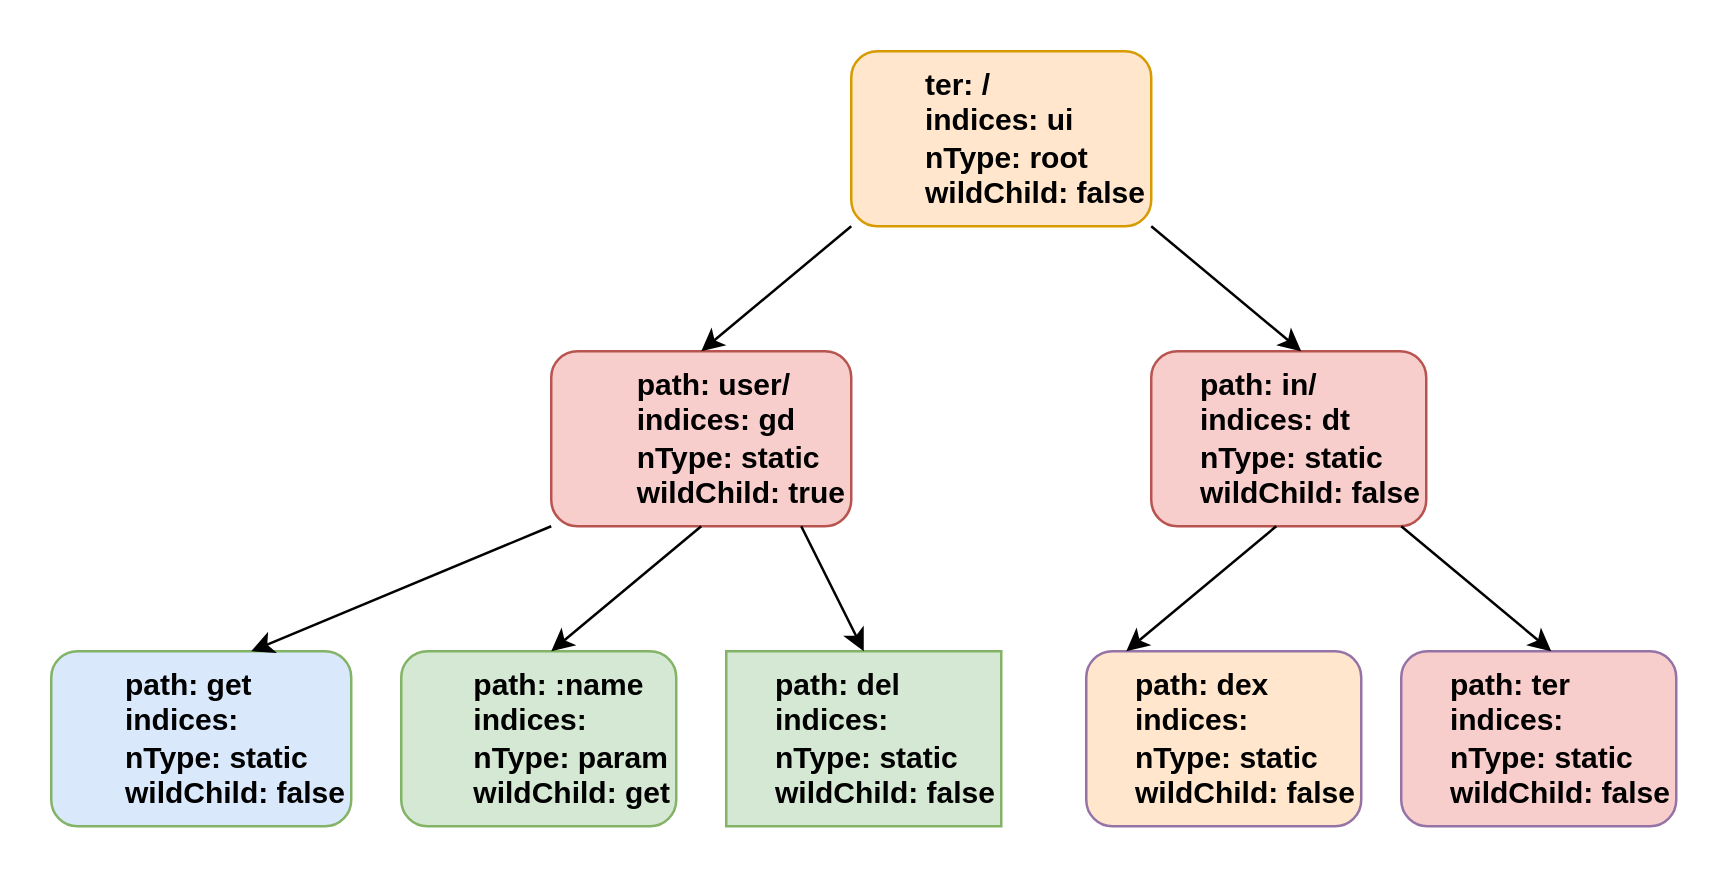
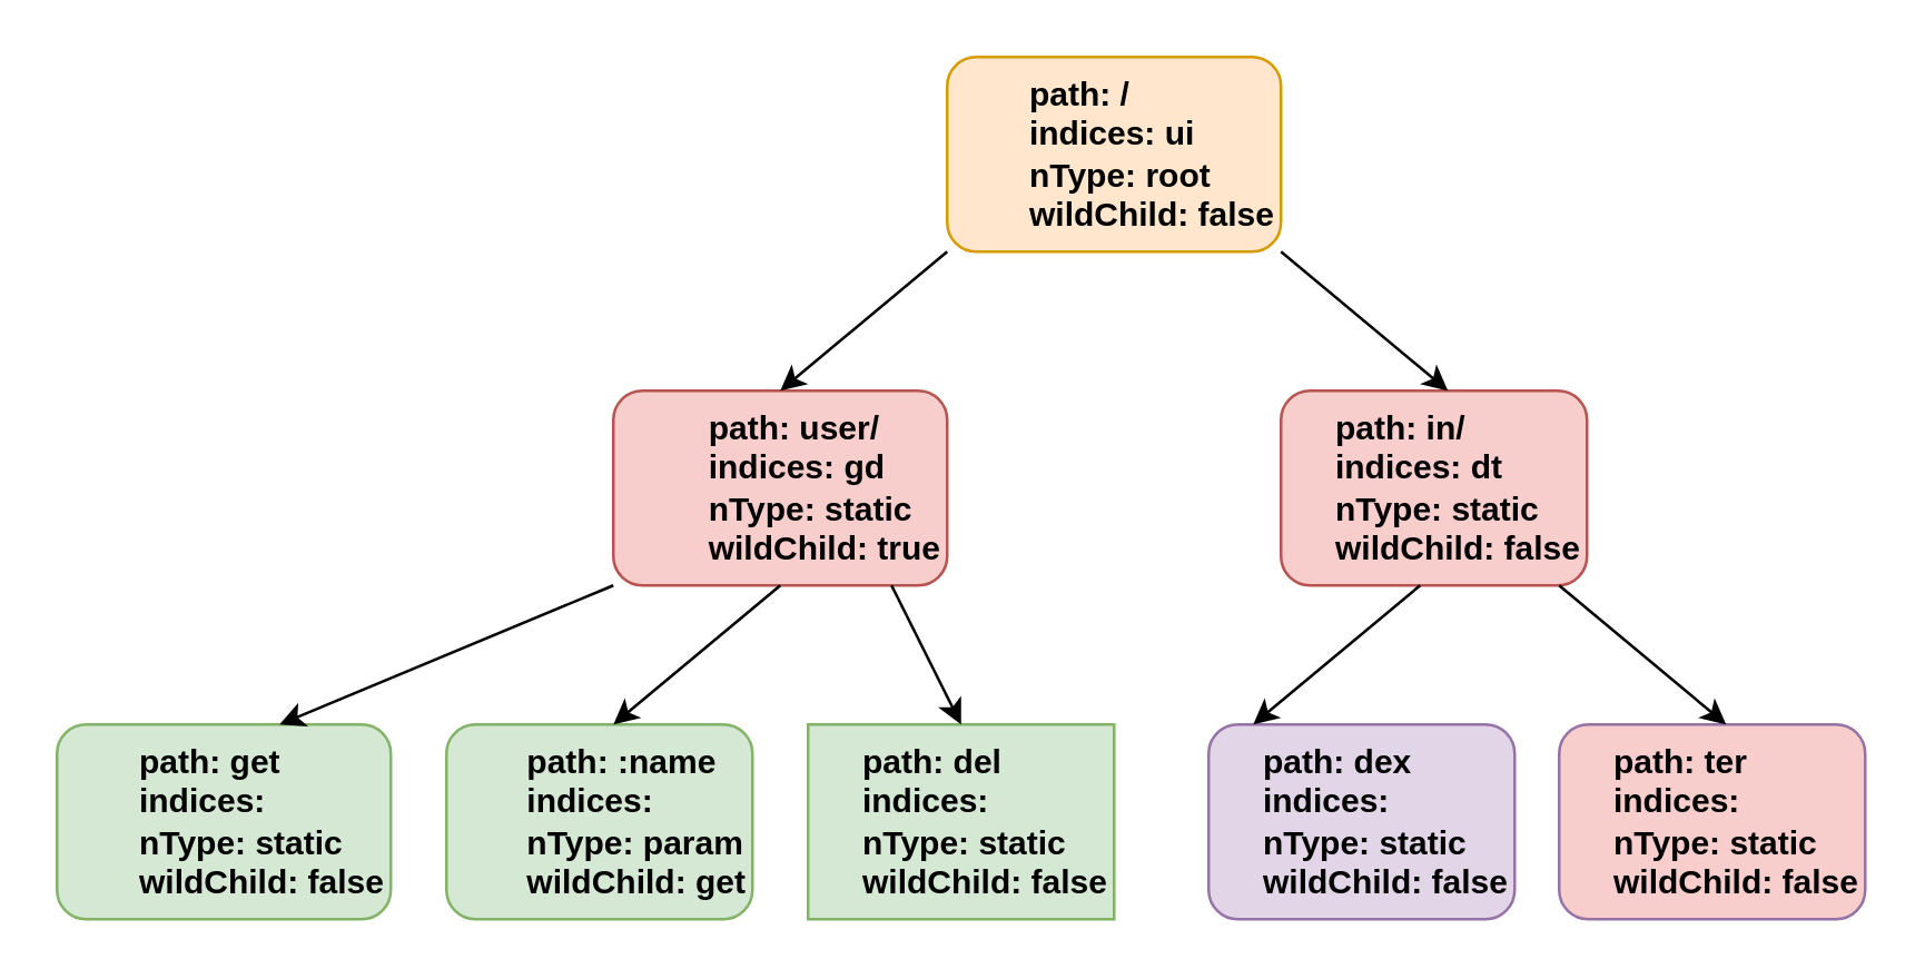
  <mxCell id="0" />
  <mxCell id="1" parent="0" />
- <mxCell id="2" value="&lt;div style=&quot;text-align: justify&quot;&gt;&lt;b&gt;ter: /&lt;/b&gt;&lt;/div&gt;&lt;div style=&quot;text-align: justify&quot;&gt;&lt;b&gt;indices: ui&lt;/b&gt;&lt;/div&gt;&lt;div style=&quot;text-align: justify&quot;&gt;&lt;b&gt;nType: root&lt;/b&gt;&lt;/div&gt;&lt;div&gt;&lt;div style=&quot;text-align: justify&quot;&gt;&lt;b&gt;wildChild: false&lt;/b&gt;&lt;/div&gt;&lt;/div&gt;" style="rounded=1;whiteSpace=wrap;html=1;align=right;fillColor=#ffe6cc;strokeColor=#d79b00;" vertex="1" parent="1"><mxGeometry x="340" y="20" width="120" height="70" as="geometry" /></mxCell>
+ <mxCell id="2" value="&lt;div style=&quot;text-align: justify&quot;&gt;&lt;b&gt;path: /&lt;/b&gt;&lt;/div&gt;&lt;div style=&quot;text-align: justify&quot;&gt;&lt;b&gt;indices: ui&lt;/b&gt;&lt;/div&gt;&lt;div style=&quot;text-align: justify&quot;&gt;&lt;b&gt;nType: root&lt;/b&gt;&lt;/div&gt;&lt;div&gt;&lt;div style=&quot;text-align: justify&quot;&gt;&lt;b&gt;wildChild: false&lt;/b&gt;&lt;/div&gt;&lt;/div&gt;" style="rounded=1;whiteSpace=wrap;html=1;align=right;fillColor=#ffe6cc;strokeColor=#d79b00;" vertex="1" parent="1"><mxGeometry x="340" y="20" width="120" height="70" as="geometry" /></mxCell>
  <mxCell id="3" value="&lt;div style=&quot;text-align: justify&quot;&gt;&lt;b&gt;path: user/&lt;/b&gt;&lt;/div&gt;&lt;div style=&quot;text-align: justify&quot;&gt;&lt;b&gt;indices: gd&lt;/b&gt;&lt;/div&gt;&lt;div style=&quot;text-align: justify&quot;&gt;&lt;b&gt;nType: static&lt;/b&gt;&lt;/div&gt;&lt;div&gt;&lt;div style=&quot;text-align: justify&quot;&gt;&lt;b&gt;wildChild: true&lt;/b&gt;&lt;/div&gt;&lt;/div&gt;" style="rounded=1;whiteSpace=wrap;html=1;align=right;fillColor=#f8cecc;strokeColor=#b85450;" vertex="1" parent="1"><mxGeometry x="220" y="140" width="120" height="70" as="geometry" /></mxCell>
  <mxCell id="4" value="&lt;div style=&quot;text-align: justify&quot;&gt;&lt;b&gt;path: in/&lt;/b&gt;&lt;/div&gt;&lt;div style=&quot;text-align: justify&quot;&gt;&lt;b&gt;indices: dt&lt;/b&gt;&lt;/div&gt;&lt;div style=&quot;text-align: justify&quot;&gt;&lt;b&gt;nType: static&lt;/b&gt;&lt;/div&gt;&lt;div&gt;&lt;div style=&quot;text-align: justify&quot;&gt;&lt;b&gt;wildChild: false&lt;/b&gt;&lt;/div&gt;&lt;/div&gt;" style="rounded=1;whiteSpace=wrap;html=1;align=right;fillColor=#f8cecc;strokeColor=#b85450;" vertex="1" parent="1"><mxGeometry x="460" y="140" width="110" height="70" as="geometry" /></mxCell>
- <mxCell id="5" value="&lt;div style=&quot;text-align: justify&quot;&gt;&lt;b&gt;path: get&lt;/b&gt;&lt;/div&gt;&lt;div style=&quot;text-align: justify&quot;&gt;&lt;b&gt;indices:&amp;nbsp;&lt;/b&gt;&lt;/div&gt;&lt;div style=&quot;text-align: justify&quot;&gt;&lt;b&gt;nType: static&lt;/b&gt;&lt;/div&gt;&lt;div&gt;&lt;div style=&quot;text-align: justify&quot;&gt;&lt;b&gt;wildChild: false&lt;/b&gt;&lt;/div&gt;&lt;/div&gt;" style="rounded=1;whiteSpace=wrap;html=1;align=right;fillColor=#dae8fc;strokeColor=#82b366;" vertex="1" parent="1"><mxGeometry y="260" width="120" height="70" as="geometry" x="20" /></mxCell>
+ <mxCell id="5" value="&lt;div style=&quot;text-align: justify&quot;&gt;&lt;b&gt;path: get&lt;/b&gt;&lt;/div&gt;&lt;div style=&quot;text-align: justify&quot;&gt;&lt;b&gt;indices:&amp;nbsp;&lt;/b&gt;&lt;/div&gt;&lt;div style=&quot;text-align: justify&quot;&gt;&lt;b&gt;nType: static&lt;/b&gt;&lt;/div&gt;&lt;div&gt;&lt;div style=&quot;text-align: justify&quot;&gt;&lt;b&gt;wildChild: false&lt;/b&gt;&lt;/div&gt;&lt;/div&gt;" style="rounded=1;whiteSpace=wrap;html=1;align=right;fillColor=#d5e8d4;strokeColor=#82b366;" vertex="1" parent="1"><mxGeometry y="260" width="120" height="70" as="geometry" x="20" /></mxCell>
  <mxCell id="6" value="&lt;div style=&quot;text-align: justify&quot;&gt;&lt;b&gt;path: del&lt;/b&gt;&lt;/div&gt;&lt;div style=&quot;text-align: justify&quot;&gt;&lt;b&gt;indices:&amp;nbsp;&lt;/b&gt;&lt;/div&gt;&lt;div style=&quot;text-align: justify&quot;&gt;&lt;b&gt;nType: static&lt;/b&gt;&lt;/div&gt;&lt;div&gt;&lt;div style=&quot;text-align: justify&quot;&gt;&lt;b&gt;wildChild: false&lt;/b&gt;&lt;/div&gt;&lt;/div&gt;" style="whiteSpace=wrap;html=1;align=right;fillColor=#d5e8d4;strokeColor=#82b366;rounded=0;" vertex="1" parent="1"><mxGeometry x="290" y="260" width="110" height="70" as="geometry" /></mxCell>
  <mxCell id="7" value="&lt;div style=&quot;text-align: justify&quot;&gt;&lt;b&gt;path: :name&lt;/b&gt;&lt;/div&gt;&lt;div style=&quot;text-align: justify&quot;&gt;&lt;b&gt;indices:&amp;nbsp;&lt;/b&gt;&lt;/div&gt;&lt;div style=&quot;text-align: justify&quot;&gt;&lt;b&gt;nType: param&lt;/b&gt;&lt;/div&gt;&lt;div&gt;&lt;div style=&quot;text-align: justify&quot;&gt;&lt;b&gt;wildChild: get&lt;/b&gt;&lt;/div&gt;&lt;/div&gt;" style="rounded=1;whiteSpace=wrap;html=1;align=right;fillColor=#d5e8d4;strokeColor=#82b366;" vertex="1" parent="1"><mxGeometry x="160" y="260" width="110" height="70" as="geometry" /></mxCell>
- <mxCell id="8" value="&lt;div style=&quot;text-align: justify&quot;&gt;&lt;b&gt;path: dex&lt;/b&gt;&lt;/div&gt;&lt;div style=&quot;text-align: justify&quot;&gt;&lt;b&gt;indices:&amp;nbsp;&lt;/b&gt;&lt;/div&gt;&lt;div style=&quot;text-align: justify&quot;&gt;&lt;b&gt;nType: static&lt;/b&gt;&lt;/div&gt;&lt;div&gt;&lt;div style=&quot;text-align: justify&quot;&gt;&lt;b&gt;wildChild: false&lt;/b&gt;&lt;/div&gt;&lt;/div&gt;" style="rounded=1;whiteSpace=wrap;html=1;align=right;fillColor=#ffe6cc;strokeColor=#9673a6;" vertex="1" parent="1"><mxGeometry x="434" y="260" width="110" height="70" as="geometry" /></mxCell>
+ <mxCell id="8" value="&lt;div style=&quot;text-align: justify&quot;&gt;&lt;b&gt;path: dex&lt;/b&gt;&lt;/div&gt;&lt;div style=&quot;text-align: justify&quot;&gt;&lt;b&gt;indices:&amp;nbsp;&lt;/b&gt;&lt;/div&gt;&lt;div style=&quot;text-align: justify&quot;&gt;&lt;b&gt;nType: static&lt;/b&gt;&lt;/div&gt;&lt;div&gt;&lt;div style=&quot;text-align: justify&quot;&gt;&lt;b&gt;wildChild: false&lt;/b&gt;&lt;/div&gt;&lt;/div&gt;" style="rounded=1;whiteSpace=wrap;html=1;align=right;fillColor=#e1d5e7;strokeColor=#9673a6;" vertex="1" parent="1"><mxGeometry x="434" y="260" width="110" height="70" as="geometry" /></mxCell>
  <mxCell id="9" value="&lt;div style=&quot;text-align: justify&quot;&gt;&lt;b&gt;path: ter&lt;/b&gt;&lt;/div&gt;&lt;div style=&quot;text-align: justify&quot;&gt;&lt;b&gt;indices:&amp;nbsp;&lt;/b&gt;&lt;/div&gt;&lt;div style=&quot;text-align: justify&quot;&gt;&lt;b&gt;nType: static&lt;/b&gt;&lt;/div&gt;&lt;div&gt;&lt;div style=&quot;text-align: justify&quot;&gt;&lt;b&gt;wildChild: false&lt;/b&gt;&lt;/div&gt;&lt;/div&gt;" style="rounded=1;whiteSpace=wrap;html=1;align=right;fillColor=#f8cecc;strokeColor=#9673a6;" vertex="1" parent="1"><mxGeometry x="560" y="260" width="110" height="70" as="geometry" /></mxCell>
  <mxCell id="10" value="" style="endArrow=classic;html=1;exitX=0;exitY=1;exitDx=0;exitDy=0;entryX=0.5;entryY=0;entryDx=0;entryDy=0;" edge="1" parent="1" source="2" target="3"><mxGeometry width="50" height="50" relative="1" as="geometry"><mxPoint x="140" y="170" as="sourcePoint" /><mxPoint x="190" y="120" as="targetPoint" /></mxGeometry></mxCell>
  <mxCell id="11" value="" style="endArrow=classic;html=1;exitX=0;exitY=1;exitDx=0;exitDy=0;" edge="1" parent="1"><mxGeometry width="50" height="50" relative="1" as="geometry"><mxPoint x="460" y="90" as="sourcePoint" /><mxPoint x="520" y="140" as="targetPoint" /></mxGeometry></mxCell>
  <mxCell id="12" value="" style="endArrow=classic;html=1;exitX=0;exitY=1;exitDx=0;exitDy=0;entryX=0.5;entryY=0;entryDx=0;entryDy=0;" edge="1" parent="1" source="3"><mxGeometry width="50" height="50" relative="1" as="geometry"><mxPoint x="160" y="210" as="sourcePoint" /><mxPoint x="100" y="260" as="targetPoint" /></mxGeometry></mxCell>
  <mxCell id="13" value="" style="endArrow=classic;html=1;exitX=0;exitY=1;exitDx=0;exitDy=0;entryX=0.5;entryY=0;entryDx=0;entryDy=0;" edge="1" parent="1"><mxGeometry width="50" height="50" relative="1" as="geometry"><mxPoint x="280" y="210" as="sourcePoint" /><mxPoint x="220" y="260" as="targetPoint" /></mxGeometry></mxCell>
  <mxCell id="14" value="" style="endArrow=classic;html=1;exitX=0;exitY=1;exitDx=0;exitDy=0;entryX=0.5;entryY=0;entryDx=0;entryDy=0;" edge="1" parent="1" target="6"><mxGeometry width="50" height="50" relative="1" as="geometry"><mxPoint x="320" y="210" as="sourcePoint" /><mxPoint x="260" y="260" as="targetPoint" /></mxGeometry></mxCell>
  <mxCell id="15" value="" style="endArrow=classic;html=1;exitX=0;exitY=1;exitDx=0;exitDy=0;" edge="1" parent="1"><mxGeometry width="50" height="50" relative="1" as="geometry"><mxPoint x="560" y="210" as="sourcePoint" /><mxPoint x="620" y="260" as="targetPoint" /></mxGeometry></mxCell>
  <mxCell id="16" value="" style="endArrow=classic;html=1;exitX=0;exitY=1;exitDx=0;exitDy=0;entryX=0.5;entryY=0;entryDx=0;entryDy=0;" edge="1" parent="1"><mxGeometry width="50" height="50" relative="1" as="geometry"><mxPoint x="510" y="210" as="sourcePoint" /><mxPoint x="450" y="260" as="targetPoint" /></mxGeometry></mxCell>
